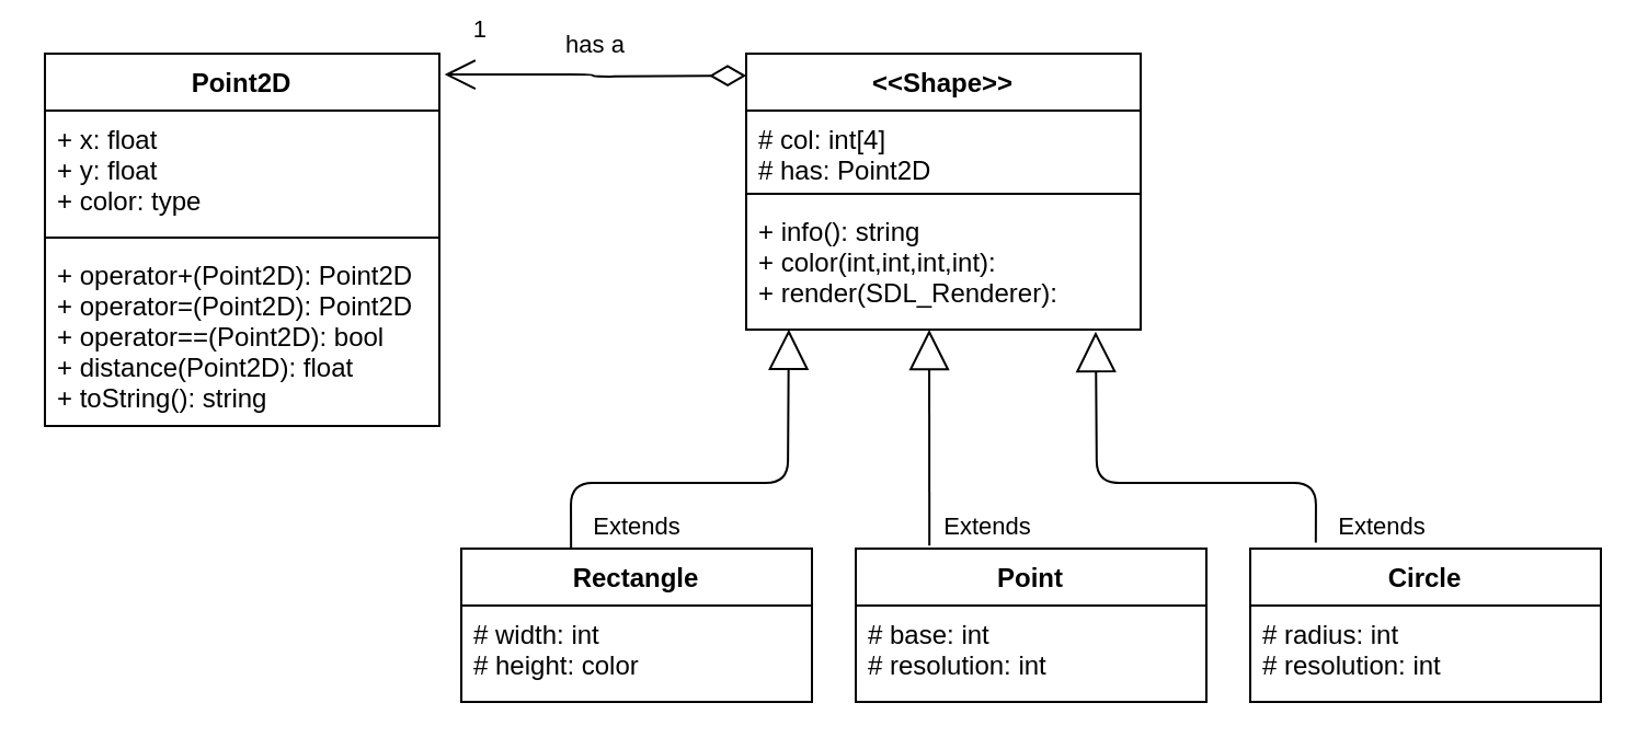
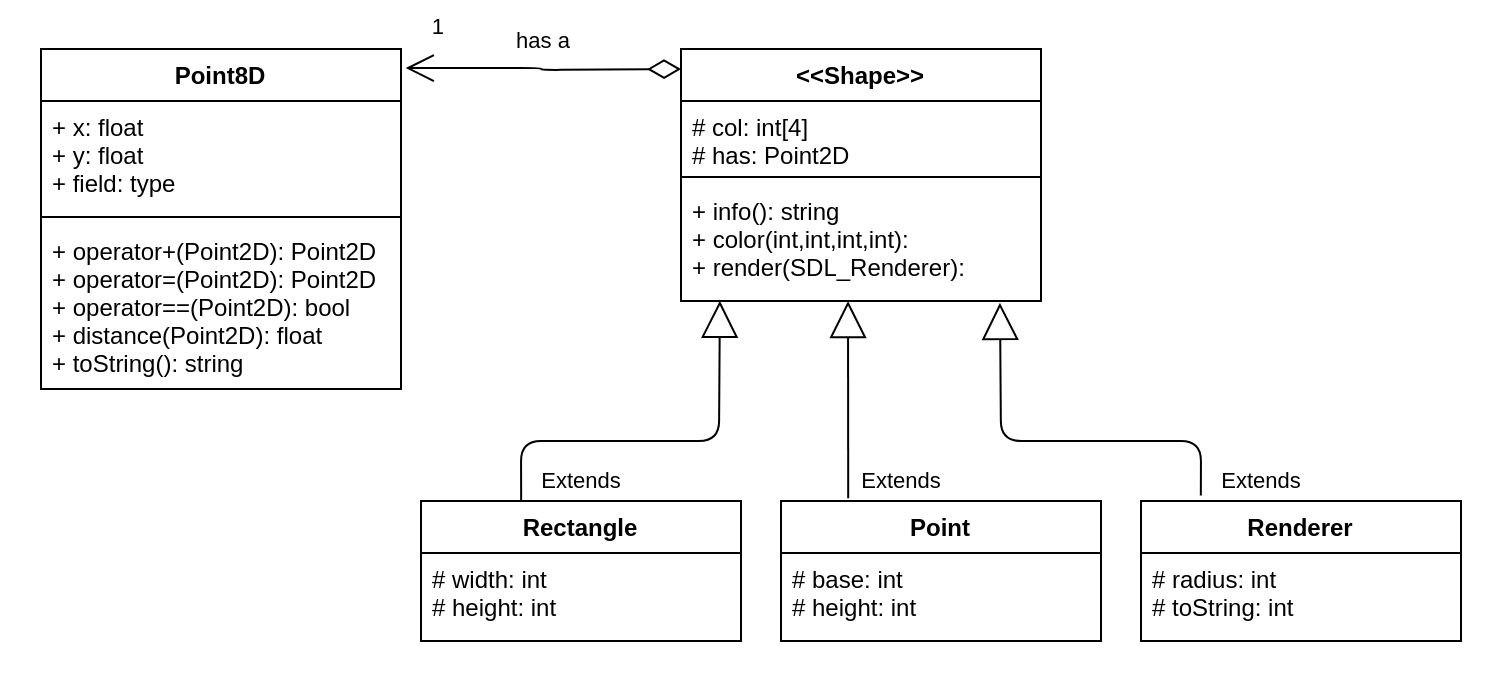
  <mxCell id="0" />
  <mxCell id="1" parent="0" />
- <mxCell id="2" value="Point2D" style="swimlane;fontStyle=1;align=center;verticalAlign=top;childLayout=stackLayout;horizontal=1;startSize=26;horizontalStack=0;resizeParent=1;resizeParentMax=0;resizeLast=0;collapsible=1;marginBottom=0;" vertex="1" parent="1"><mxGeometry y="20" width="180" height="170" as="geometry" x="20"><mxRectangle x="120" y="270" width="80" height="26" as="alternateBounds" /></mxGeometry></mxCell>
- <mxCell id="3" value="+ x: float&#10;+ y: float&#10;+ color: type" style="text;strokeColor=none;fillColor=none;align=left;verticalAlign=top;spacingLeft=4;spacingRight=4;overflow=hidden;rotatable=0;points=[[0,0.5],[1,0.5]];portConstraint=eastwest;" vertex="1" parent="2"><mxGeometry y="26" width="180" height="54" as="geometry" /></mxCell>
+ <mxCell id="2" value="Point8D" style="swimlane;fontStyle=1;align=center;verticalAlign=top;childLayout=stackLayout;horizontal=1;startSize=26;horizontalStack=0;resizeParent=1;resizeParentMax=0;resizeLast=0;collapsible=1;marginBottom=0;" vertex="1" parent="1"><mxGeometry y="20" width="180" height="170" as="geometry" x="20"><mxRectangle x="120" y="270" width="80" height="26" as="alternateBounds" /></mxGeometry></mxCell>
+ <mxCell id="3" value="+ x: float&#10;+ y: float&#10;+ field: type" style="text;strokeColor=none;fillColor=none;align=left;verticalAlign=top;spacingLeft=4;spacingRight=4;overflow=hidden;rotatable=0;points=[[0,0.5],[1,0.5]];portConstraint=eastwest;" vertex="1" parent="2"><mxGeometry y="26" width="180" height="54" as="geometry" /></mxCell>
  <mxCell id="4" value="" style="line;strokeWidth=1;fillColor=none;align=left;verticalAlign=middle;spacingTop=-1;spacingLeft=3;spacingRight=3;rotatable=0;labelPosition=right;points=[];portConstraint=eastwest;" vertex="1" parent="2"><mxGeometry y="80" width="180" height="8" as="geometry" /></mxCell>
  <mxCell id="5" value="+ operator+(Point2D): Point2D&#10;+ operator=(Point2D): Point2D&#10;+ operator==(Point2D): bool&#10;+ distance(Point2D): float&#10;+ toString(): string&#10;" style="text;strokeColor=none;fillColor=none;align=left;verticalAlign=top;spacingLeft=4;spacingRight=4;overflow=hidden;rotatable=0;points=[[0,0.5],[1,0.5]];portConstraint=eastwest;" vertex="1" parent="2"><mxGeometry y="88" width="180" height="82" as="geometry" /></mxCell>
  <mxCell id="6" value="&lt;&lt;Shape&gt;&gt;" style="swimlane;fontStyle=1;align=center;verticalAlign=top;childLayout=stackLayout;horizontal=1;startSize=26;horizontalStack=0;resizeParent=1;resizeParentMax=0;resizeLast=0;collapsible=1;marginBottom=0;" vertex="1" parent="1"><mxGeometry x="340" y="20" width="180" height="126" as="geometry"><mxRectangle x="120" y="270" width="80" height="26" as="alternateBounds" /></mxGeometry></mxCell>
  <mxCell id="7" value="# col: int[4]&#10;# has: Point2D" style="text;strokeColor=none;fillColor=none;align=left;verticalAlign=top;spacingLeft=4;spacingRight=4;overflow=hidden;rotatable=0;points=[[0,0.5],[1,0.5]];portConstraint=eastwest;" vertex="1" parent="6"><mxGeometry y="26" width="180" height="34" as="geometry" /></mxCell>
  <mxCell id="8" value="" style="line;strokeWidth=1;fillColor=none;align=left;verticalAlign=middle;spacingTop=-1;spacingLeft=3;spacingRight=3;rotatable=0;labelPosition=right;points=[];portConstraint=eastwest;" vertex="1" parent="6"><mxGeometry y="60" width="180" height="8" as="geometry" /></mxCell>
  <mxCell id="9" value="+ info(): string&#10;+ color(int,int,int,int):&#10;+ render(SDL_Renderer):&#10;" style="text;strokeColor=none;fillColor=none;align=left;verticalAlign=top;spacingLeft=4;spacingRight=4;overflow=hidden;rotatable=0;points=[[0,0.5],[1,0.5]];portConstraint=eastwest;" vertex="1" parent="6"><mxGeometry y="68" width="180" height="58" as="geometry" /></mxCell>
  <mxCell id="10" value="has a" style="endArrow=open;html=1;endSize=12;startArrow=diamondThin;startSize=14;startFill=0;edgeStyle=orthogonalEdgeStyle;entryX=1.013;entryY=0.056;entryDx=0;entryDy=0;entryPerimeter=0;" edge="1" parent="1" target="2"><mxGeometry x="-0.006" y="-14" relative="1" as="geometry"><mxPoint x="340" y="30" as="sourcePoint" /><mxPoint x="520" y="226" as="targetPoint" /><mxPoint as="offset" /></mxGeometry></mxCell>
  <mxCell id="11" value="1" style="edgeLabel;resizable=0;html=1;align=right;verticalAlign=top;" connectable="0" vertex="1" parent="10"><mxGeometry x="1" relative="1" as="geometry"><mxPoint x="19.93" y="-34" as="offset" /></mxGeometry></mxCell>
  <mxCell id="12" value="Point" style="swimlane;fontStyle=1;align=center;verticalAlign=top;childLayout=stackLayout;horizontal=1;startSize=26;horizontalStack=0;resizeParent=1;resizeParentMax=0;resizeLast=0;collapsible=1;marginBottom=0;" vertex="1" parent="1"><mxGeometry x="390" y="246" width="160" height="70" as="geometry" /></mxCell>
- <mxCell id="13" value="# base: int&#10;# resolution: int" style="text;strokeColor=none;fillColor=none;align=left;verticalAlign=top;spacingLeft=4;spacingRight=4;overflow=hidden;rotatable=0;points=[[0,0.5],[1,0.5]];portConstraint=eastwest;" vertex="1" parent="12"><mxGeometry y="26" width="160" height="44" as="geometry" /></mxCell>
- <mxCell id="14" value="Circle" style="swimlane;fontStyle=1;align=center;verticalAlign=top;childLayout=stackLayout;horizontal=1;startSize=26;horizontalStack=0;resizeParent=1;resizeParentMax=0;resizeLast=0;collapsible=1;marginBottom=0;" vertex="1" parent="1"><mxGeometry x="570" y="246" width="160" height="70" as="geometry" /></mxCell>
- <mxCell id="15" value="# radius: int&#10;# resolution: int" style="text;strokeColor=none;fillColor=none;align=left;verticalAlign=top;spacingLeft=4;spacingRight=4;overflow=hidden;rotatable=0;points=[[0,0.5],[1,0.5]];portConstraint=eastwest;" vertex="1" parent="14"><mxGeometry y="26" width="160" height="44" as="geometry" /></mxCell>
+ <mxCell id="13" value="# base: int&#10;# height: int" style="text;strokeColor=none;fillColor=none;align=left;verticalAlign=top;spacingLeft=4;spacingRight=4;overflow=hidden;rotatable=0;points=[[0,0.5],[1,0.5]];portConstraint=eastwest;" vertex="1" parent="12"><mxGeometry y="26" width="160" height="44" as="geometry" /></mxCell>
+ <mxCell id="14" value="Renderer" style="swimlane;fontStyle=1;align=center;verticalAlign=top;childLayout=stackLayout;horizontal=1;startSize=26;horizontalStack=0;resizeParent=1;resizeParentMax=0;resizeLast=0;collapsible=1;marginBottom=0;" vertex="1" parent="1"><mxGeometry x="570" y="246" width="160" height="70" as="geometry" /></mxCell>
+ <mxCell id="15" value="# radius: int&#10;# toString: int" style="text;strokeColor=none;fillColor=none;align=left;verticalAlign=top;spacingLeft=4;spacingRight=4;overflow=hidden;rotatable=0;points=[[0,0.5],[1,0.5]];portConstraint=eastwest;" vertex="1" parent="14"><mxGeometry y="26" width="160" height="44" as="geometry" /></mxCell>
  <mxCell id="16" value="Rectangle" style="swimlane;fontStyle=1;align=center;verticalAlign=top;childLayout=stackLayout;horizontal=1;startSize=26;horizontalStack=0;resizeParent=1;resizeParentMax=0;resizeLast=0;collapsible=1;marginBottom=0;" vertex="1" parent="1"><mxGeometry x="210" y="246" width="160" height="70" as="geometry" /></mxCell>
- <mxCell id="17" value="# width: int&#10;# height: color" style="text;strokeColor=none;fillColor=none;align=left;verticalAlign=top;spacingLeft=4;spacingRight=4;overflow=hidden;rotatable=0;points=[[0,0.5],[1,0.5]];portConstraint=eastwest;" vertex="1" parent="16"><mxGeometry y="26" width="160" height="44" as="geometry" /></mxCell>
+ <mxCell id="17" value="# width: int&#10;# height: int" style="text;strokeColor=none;fillColor=none;align=left;verticalAlign=top;spacingLeft=4;spacingRight=4;overflow=hidden;rotatable=0;points=[[0,0.5],[1,0.5]];portConstraint=eastwest;" vertex="1" parent="16"><mxGeometry y="26" width="160" height="44" as="geometry" /></mxCell>
  <mxCell id="18" value="Extends" style="endArrow=block;endSize=16;endFill=0;html=1;exitX=0.313;exitY=0;exitDx=0;exitDy=0;exitPerimeter=0;entryX=0.108;entryY=0.998;entryDx=0;entryDy=0;entryPerimeter=0;" edge="1" parent="1" source="16" target="9"><mxGeometry x="-0.397" y="-20" width="160" relative="1" as="geometry"><mxPoint x="300" y="206" as="sourcePoint" /><mxPoint x="359" y="166" as="targetPoint" /><Array as="points"><mxPoint x="260" y="216" /><mxPoint x="359" y="216" /></Array><mxPoint as="offset" /></mxGeometry></mxCell>
  <mxCell id="19" value="Extends" style="endArrow=block;endSize=16;endFill=0;html=1;exitX=0.21;exitY=-0.019;exitDx=0;exitDy=0;exitPerimeter=0;entryX=0.464;entryY=1;entryDx=0;entryDy=0;entryPerimeter=0;" edge="1" parent="1" source="12" target="9"><mxGeometry x="-0.825" y="-26" width="160" relative="1" as="geometry"><mxPoint x="410" y="196" as="sourcePoint" /><mxPoint x="424" y="166" as="targetPoint" /><mxPoint as="offset" /></mxGeometry></mxCell>
  <mxCell id="20" value="Extends" style="endArrow=block;endSize=16;endFill=0;html=1;exitX=0.187;exitY=-0.039;exitDx=0;exitDy=0;exitPerimeter=0;entryX=0.886;entryY=1.016;entryDx=0;entryDy=0;entryPerimeter=0;" edge="1" parent="1" source="14" target="9"><mxGeometry x="-0.925" y="-30" width="160" relative="1" as="geometry"><mxPoint x="560" y="196" as="sourcePoint" /><mxPoint x="500" y="176" as="targetPoint" /><Array as="points"><mxPoint x="600" y="216" /><mxPoint x="500" y="216" /></Array><mxPoint as="offset" /></mxGeometry></mxCell>
